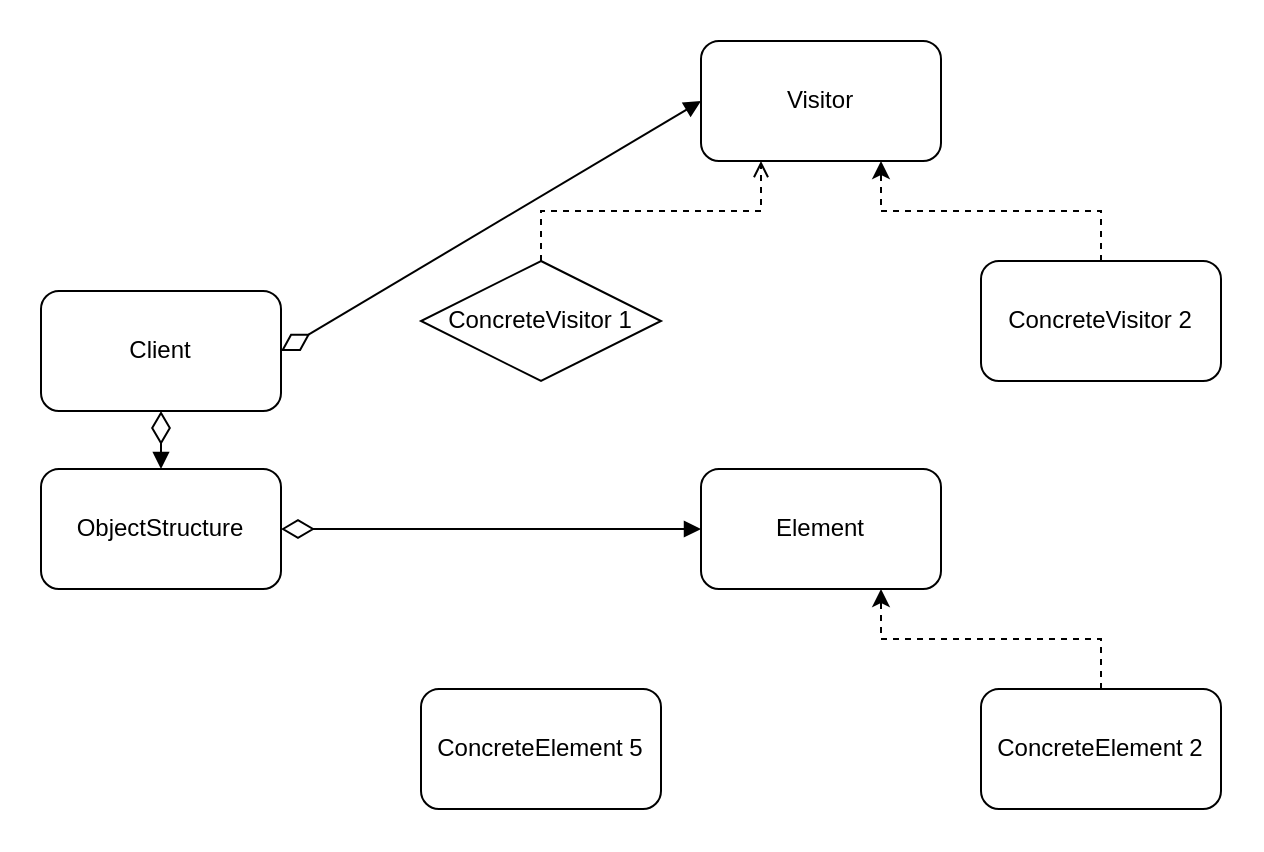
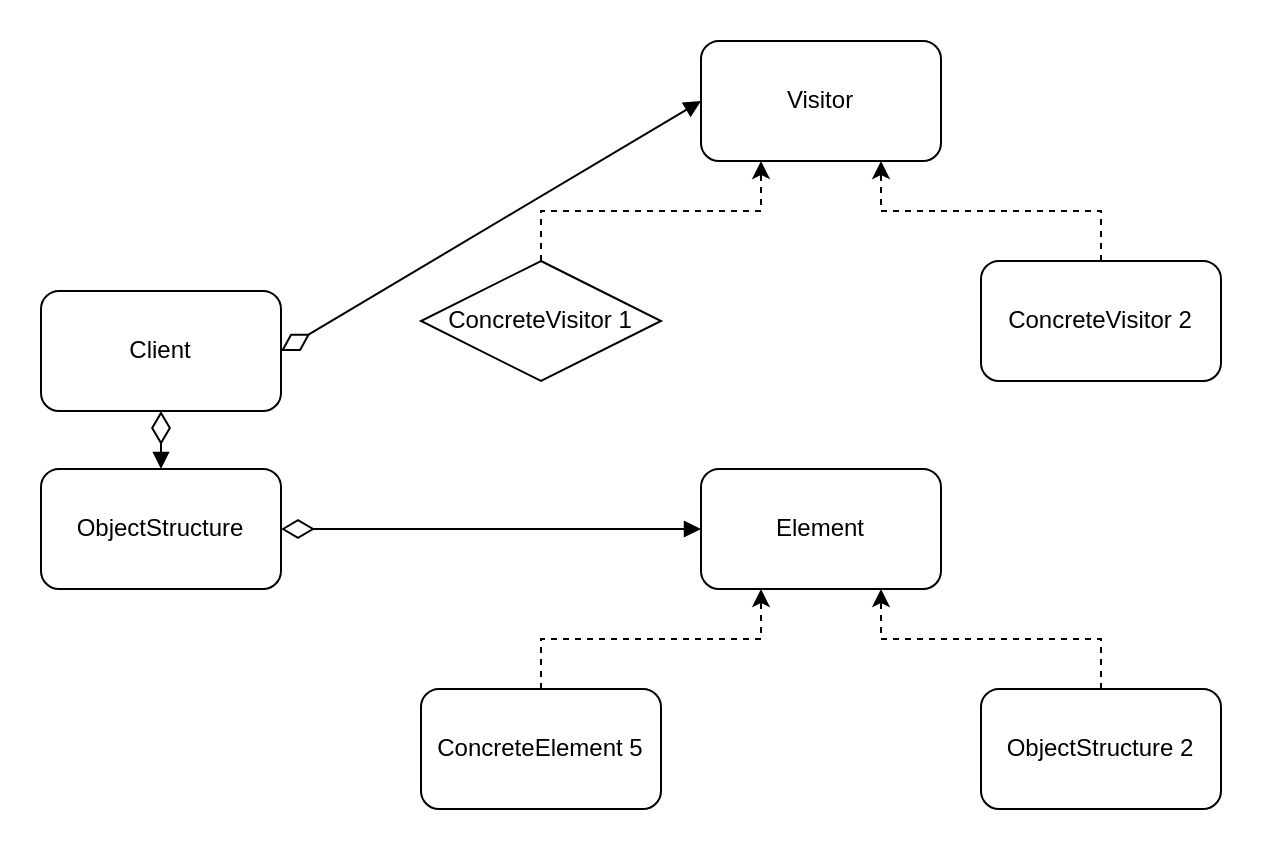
  <mxCell id="0" />
  <mxCell id="1" parent="0" />
- <mxCell id="2" style="edgeStyle=orthogonalEdgeStyle;rounded=0;orthogonalLoop=1;jettySize=auto;html=1;exitX=0.5;exitY=0;exitDx=0;exitDy=0;entryX=0.25;entryY=1;entryDx=0;entryDy=0;dashed=1;endArrow=open;" edge="1" parent="1" source="3" target="4"><mxGeometry relative="1" as="geometry" /></mxCell>
+ <mxCell id="2" style="edgeStyle=orthogonalEdgeStyle;rounded=0;orthogonalLoop=1;jettySize=auto;html=1;exitX=0.5;exitY=0;exitDx=0;exitDy=0;entryX=0.25;entryY=1;entryDx=0;entryDy=0;dashed=1;" edge="1" parent="1" source="3" target="4"><mxGeometry relative="1" as="geometry" /></mxCell>
  <mxCell id="3" value="&lt;span&gt;ConcreteVisitor 1&lt;/span&gt;" style="rhombus;whiteSpace=wrap;html=1;" vertex="1" parent="1"><mxGeometry x="210" y="130" width="120" height="60" as="geometry" /></mxCell>
  <mxCell id="4" value="Visitor" style="rounded=1;whiteSpace=wrap;html=1;" vertex="1" parent="1"><mxGeometry x="350" y="20" width="120" height="60" as="geometry" /></mxCell>
  <mxCell id="5" value="Client" style="rounded=1;whiteSpace=wrap;html=1;" vertex="1" parent="1"><mxGeometry x="20" y="145" width="120" height="60" as="geometry" /></mxCell>
  <mxCell id="6" style="edgeStyle=orthogonalEdgeStyle;rounded=0;orthogonalLoop=1;jettySize=auto;html=1;exitX=0.5;exitY=0;exitDx=0;exitDy=0;entryX=0.75;entryY=1;entryDx=0;entryDy=0;dashed=1;" edge="1" parent="1" source="7" target="4"><mxGeometry relative="1" as="geometry" /></mxCell>
  <mxCell id="7" value="&lt;span&gt;ConcreteVisitor 2&lt;/span&gt;" style="rounded=1;whiteSpace=wrap;html=1;" vertex="1" parent="1"><mxGeometry x="490" y="130" width="120" height="60" as="geometry" /></mxCell>
  <mxCell id="8" value="Element" style="rounded=1;whiteSpace=wrap;html=1;" vertex="1" parent="1"><mxGeometry x="350" y="234" width="120" height="60" as="geometry" /></mxCell>
+ <mxCell id="9" style="edgeStyle=orthogonalEdgeStyle;rounded=0;orthogonalLoop=1;jettySize=auto;html=1;exitX=0.5;exitY=0;exitDx=0;exitDy=0;entryX=0.25;entryY=1;entryDx=0;entryDy=0;dashed=1;" edge="1" parent="1" source="10" target="8"><mxGeometry relative="1" as="geometry" /></mxCell>
  <mxCell id="10" value="ConcreteElement 5" style="rounded=1;whiteSpace=wrap;html=1;" vertex="1" parent="1"><mxGeometry x="210" y="344" width="120" height="60" as="geometry" /></mxCell>
  <mxCell id="11" style="edgeStyle=orthogonalEdgeStyle;rounded=0;orthogonalLoop=1;jettySize=auto;html=1;exitX=0.5;exitY=0;exitDx=0;exitDy=0;entryX=0.75;entryY=1;entryDx=0;entryDy=0;dashed=1;" edge="1" parent="1" source="12" target="8"><mxGeometry relative="1" as="geometry" /></mxCell>
- <mxCell id="12" value="&lt;span&gt;ConcreteElement 2&lt;/span&gt;" style="rounded=1;whiteSpace=wrap;html=1;" vertex="1" parent="1"><mxGeometry x="490" y="344" width="120" height="60" as="geometry" /></mxCell>
+ <mxCell id="12" value="&lt;span&gt;ObjectStructure 2&lt;/span&gt;" style="rounded=1;whiteSpace=wrap;html=1;" vertex="1" parent="1"><mxGeometry x="490" y="344" width="120" height="60" as="geometry" /></mxCell>
  <mxCell id="13" value="&lt;span&gt;ObjectStructure&lt;/span&gt;" style="rounded=1;whiteSpace=wrap;html=1;" vertex="1" parent="1"><mxGeometry x="20" y="234" width="120" height="60" as="geometry" /></mxCell>
  <mxCell id="14" value="" style="startArrow=diamondThin;startFill=0;startSize=14;endArrow=block;endFill=1;endSize=6;html=1;entryX=0;entryY=0.5;entryDx=0;entryDy=0;exitX=1;exitY=0.5;exitDx=0;exitDy=0;" edge="1" parent="1" source="5" target="4"><mxGeometry width="100" relative="1" as="geometry"><mxPoint x="130" y="10" as="sourcePoint" /><mxPoint x="230" y="10" as="targetPoint" /></mxGeometry></mxCell>
  <mxCell id="15" value="" style="startArrow=diamondThin;startFill=0;startSize=14;endArrow=block;endFill=1;endSize=6;html=1;entryX=0;entryY=0.5;entryDx=0;entryDy=0;exitX=1;exitY=0.5;exitDx=0;exitDy=0;" edge="1" parent="1"><mxGeometry width="100" relative="1" as="geometry"><mxPoint x="140" y="264" as="sourcePoint" /><mxPoint x="350" y="264" as="targetPoint" /></mxGeometry></mxCell>
  <mxCell id="16" value="" style="startArrow=diamondThin;startFill=0;startSize=14;endArrow=block;endFill=1;endSize=6;html=1;entryX=0.5;entryY=0;entryDx=0;entryDy=0;exitX=0.5;exitY=1;exitDx=0;exitDy=0;" edge="1" parent="1" source="5" target="13"><mxGeometry width="100" relative="1" as="geometry"><mxPoint x="20" y="140" as="sourcePoint" /><mxPoint x="270" y="159" as="targetPoint" /></mxGeometry></mxCell>
